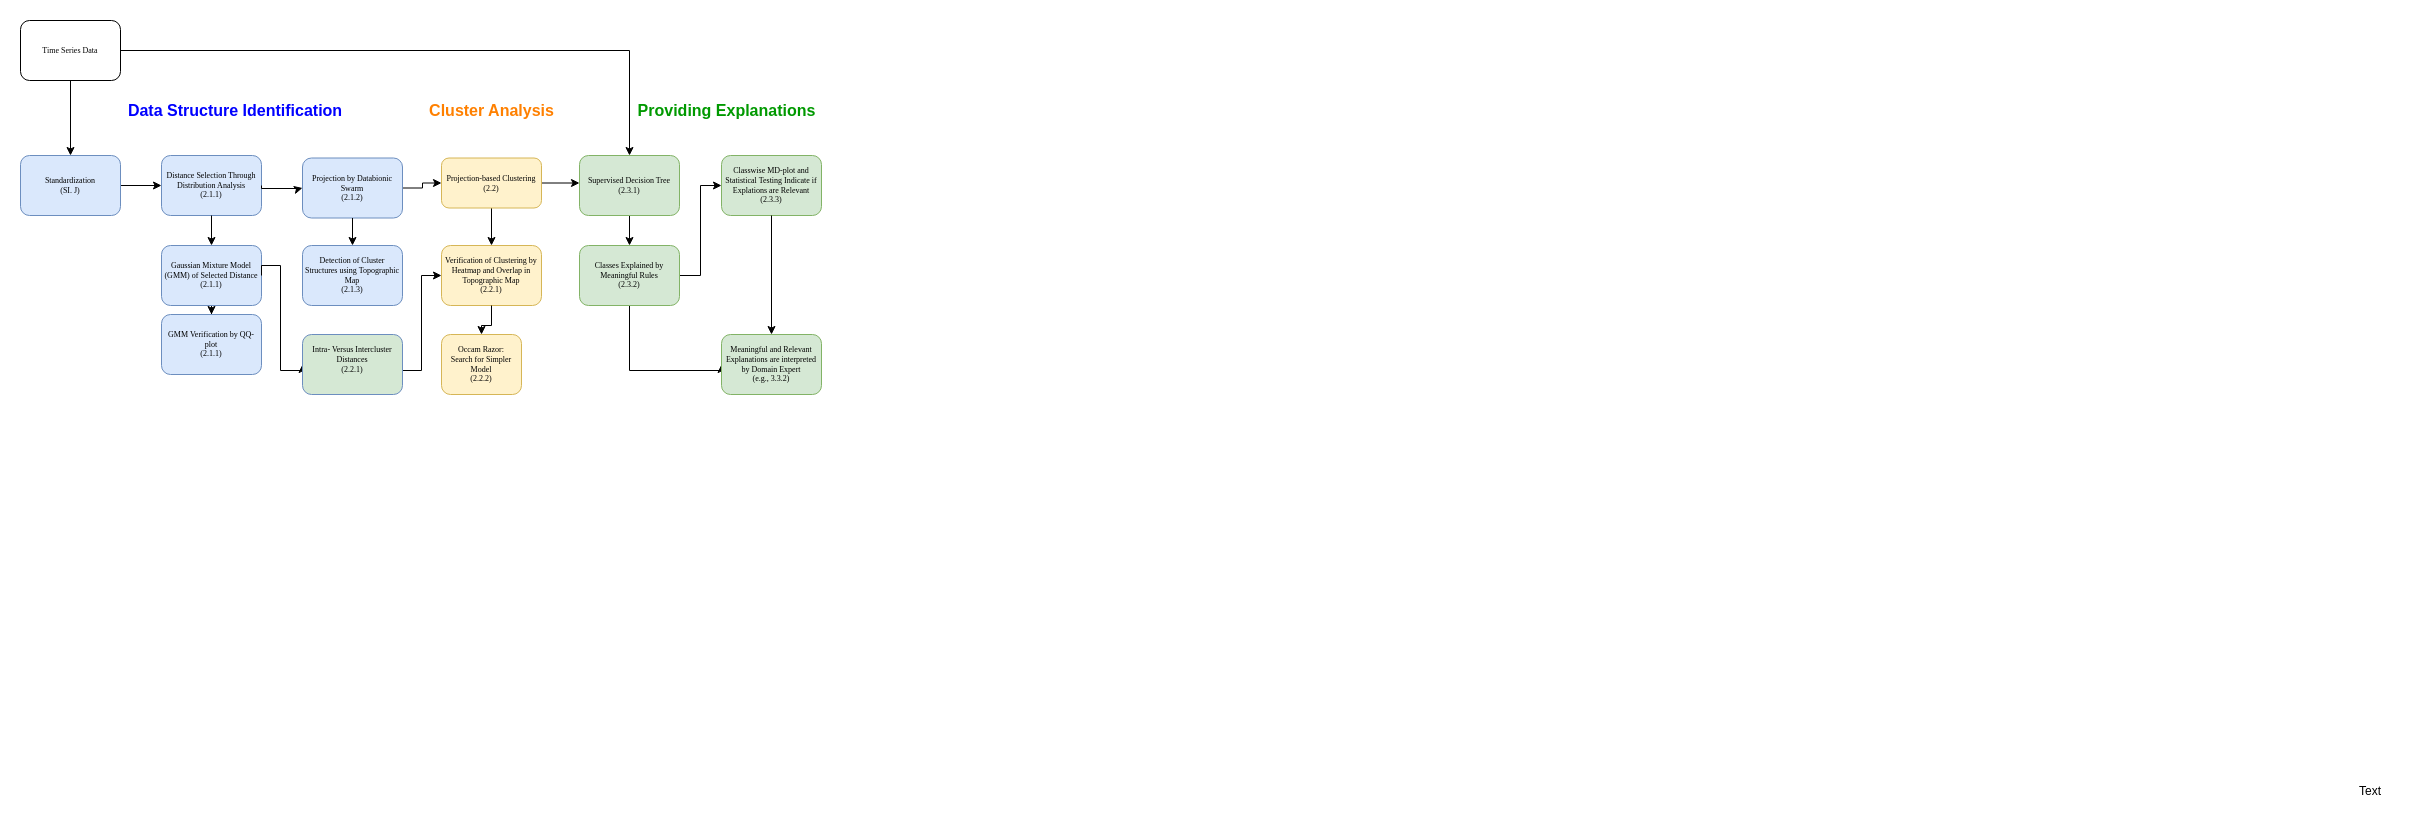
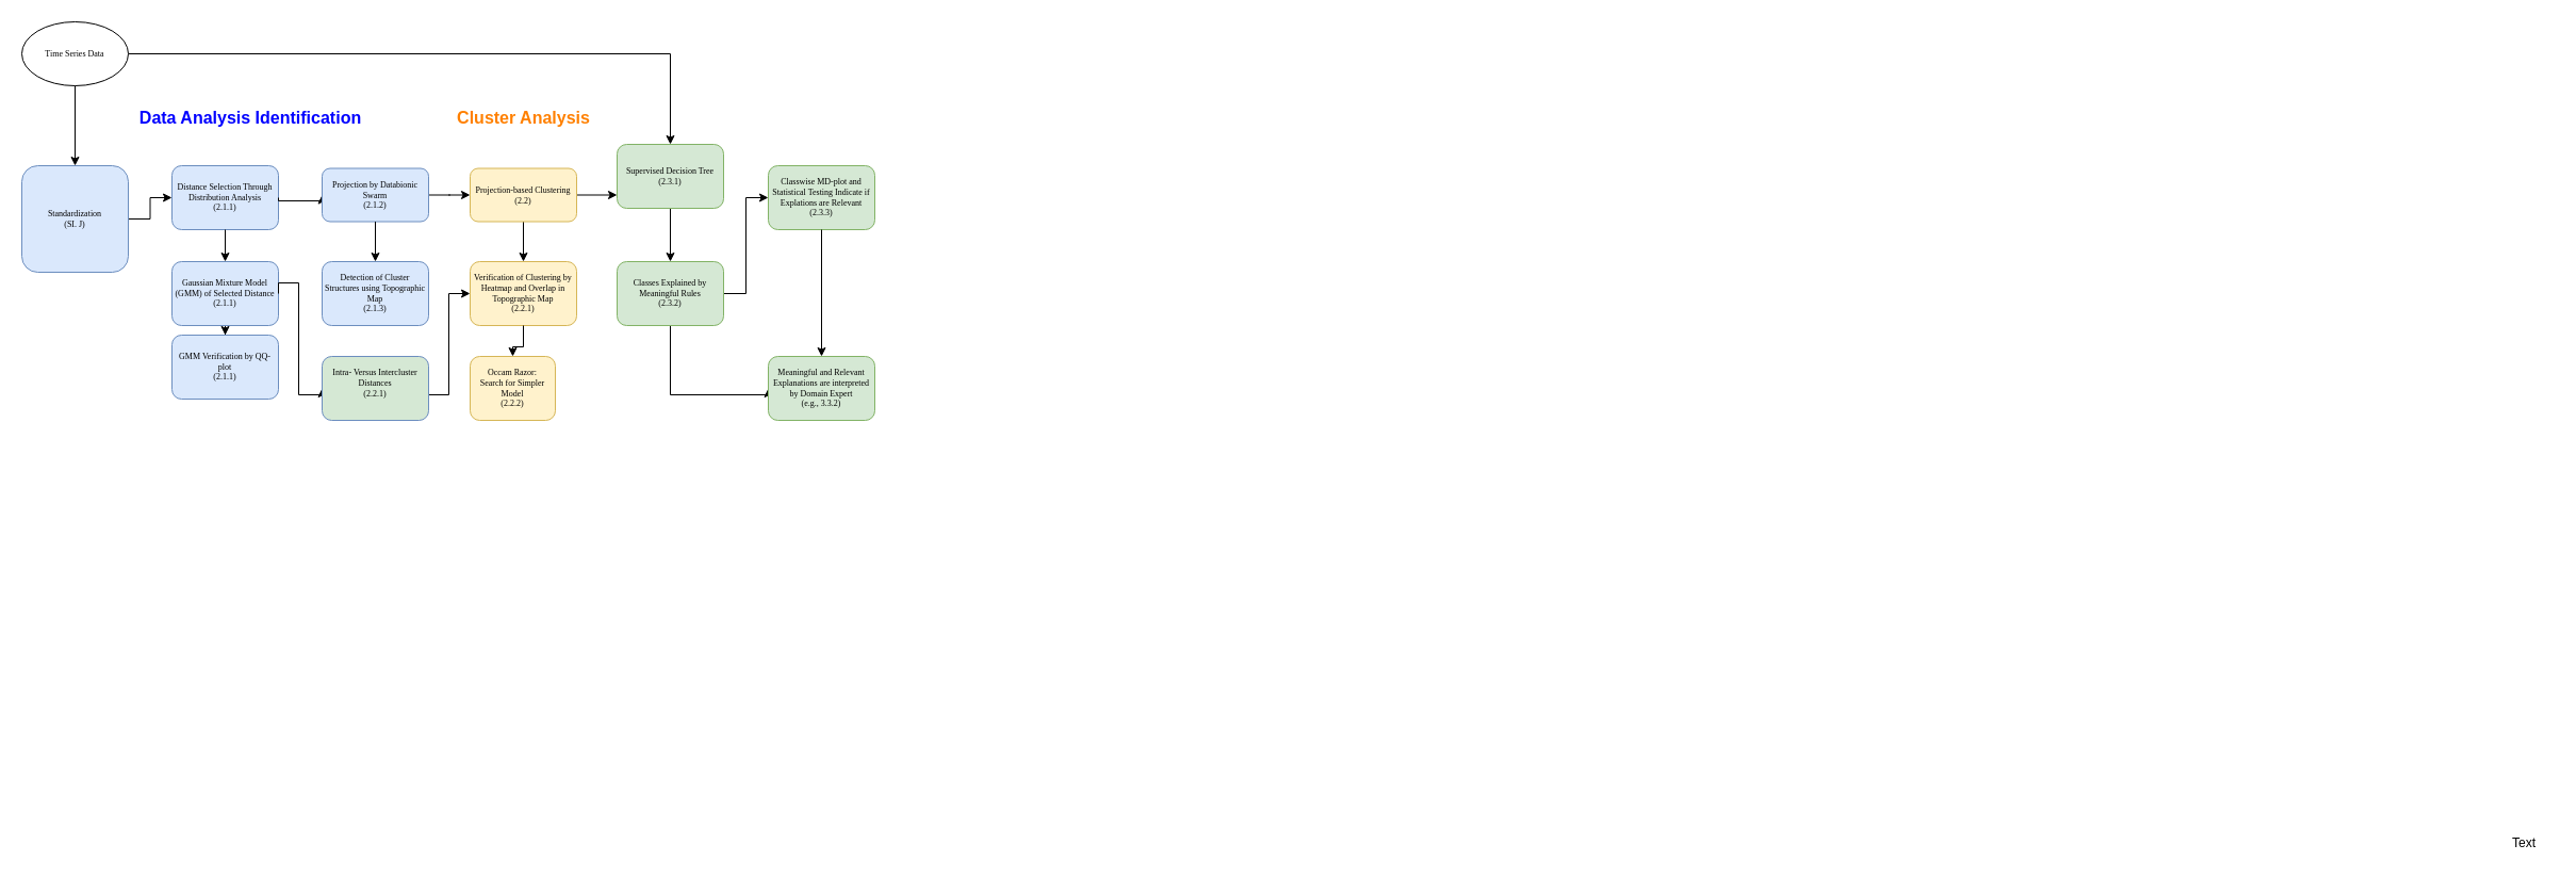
  <mxCell id="0" />
  <mxCell id="1" parent="0" />
  <mxCell id="2" value="Text" style="text;html=1;resizable=0;points=[];autosize=1;align=left;verticalAlign=top;spacingTop=-4;" parent="1" vertex="1"><mxGeometry x="2357" y="781" width="40" height="20" as="geometry" /></mxCell>
  <mxCell id="3" value="" style="edgeStyle=orthogonalEdgeStyle;rounded=0;orthogonalLoop=1;jettySize=auto;html=1;entryX=0;entryY=0.5;entryDx=0;entryDy=0;" parent="1" source="29" target="6" edge="1"><mxGeometry relative="1" as="geometry"><mxPoint x="619" y="392.5" as="targetPoint" /><Array as="points"><mxPoint x="629" y="370" /></Array></mxGeometry></mxCell>
  <mxCell id="4" value="&lt;div&gt;Classwise MD-plot and Statistical Testing Indicate if Explations are Relevant&lt;/div&gt;&lt;div&gt;(2.3.3)&lt;br&gt;&lt;/div&gt;" style="rounded=1;whiteSpace=wrap;html=1;shadow=0;labelBackgroundColor=none;strokeColor=#82b366;strokeWidth=1;fillColor=#d5e8d4;fontFamily=Verdana;fontSize=8;align=center;" parent="1" vertex="1"><mxGeometry x="721" y="155" width="100" height="60" as="geometry" /></mxCell>
  <mxCell id="5" value="" style="edgeStyle=orthogonalEdgeStyle;rounded=0;orthogonalLoop=1;jettySize=auto;html=1;" parent="1" source="4" target="6" edge="1"><mxGeometry relative="1" as="geometry" /></mxCell>
  <mxCell id="6" value="&lt;div&gt;Meaningful and Relevant Explanations are interpreted by Domain Expert&lt;/div&gt;&lt;div&gt;(e.g., 3.3.2)&lt;br&gt;&lt;/div&gt;" style="rounded=1;whiteSpace=wrap;html=1;shadow=0;labelBackgroundColor=none;strokeColor=#82b366;strokeWidth=1;fillColor=#d5e8d4;fontFamily=Verdana;fontSize=8;align=center;" parent="1" vertex="1"><mxGeometry x="721" y="334" width="100" height="60" as="geometry" /></mxCell>
  <mxCell id="7" value="" style="edgeStyle=orthogonalEdgeStyle;rounded=0;orthogonalLoop=1;jettySize=auto;html=1;" parent="1" source="8" target="31" edge="1"><mxGeometry relative="1" as="geometry"><mxPoint x="730" as="targetPoint" y="80" /></mxGeometry></mxCell>
- <mxCell id="8" value="Time Series Data" style="rounded=1;whiteSpace=wrap;html=1;shadow=0;labelBackgroundColor=none;strokeColor=#000000;strokeWidth=1;fillColor=#ffffff;fontFamily=Verdana;fontSize=8;fontColor=#000000;align=center;" parent="1" vertex="1"><mxGeometry x="20" y="20" width="100" height="60" as="geometry" /></mxCell>
+ <mxCell id="8" value="Time Series Data" style="ellipse;whiteSpace=wrap;html=1;shadow=0;labelBackgroundColor=none;strokeColor=#000000;strokeWidth=1;fillColor=#ffffff;fontFamily=Verdana;fontSize=8;fontColor=#000000;align=center;" parent="1" vertex="1"><mxGeometry x="20" y="20" width="100" height="60" as="geometry" /></mxCell>
  <mxCell id="9" value="" style="edgeStyle=orthogonalEdgeStyle;rounded=0;orthogonalLoop=1;jettySize=auto;html=1;" parent="1" source="8" target="11" edge="1"><mxGeometry relative="1" as="geometry" /></mxCell>
  <mxCell id="10" value="" style="edgeStyle=orthogonalEdgeStyle;rounded=0;orthogonalLoop=1;jettySize=auto;html=1;entryX=0;entryY=0.5;entryDx=0;entryDy=0;" parent="1" source="11" target="12" edge="1"><mxGeometry relative="1" as="geometry" /></mxCell>
- <mxCell id="11" value="&lt;div&gt;Standardization&lt;/div&gt;&lt;div&gt;(SI. J)&lt;br&gt;&lt;/div&gt;" style="rounded=1;whiteSpace=wrap;html=1;shadow=0;labelBackgroundColor=none;strokeColor=#6c8ebf;strokeWidth=1;fillColor=#dae8fc;fontFamily=Verdana;fontSize=8;align=center;" parent="1" vertex="1"><mxGeometry x="20" y="155" width="100" height="60" as="geometry" /></mxCell>
+ <mxCell id="11" value="&lt;div&gt;Standardization&lt;/div&gt;&lt;div&gt;(SI. J)&lt;br&gt;&lt;/div&gt;" style="rounded=1;whiteSpace=wrap;html=1;shadow=0;labelBackgroundColor=none;strokeColor=#6c8ebf;strokeWidth=1;fillColor=#dae8fc;fontFamily=Verdana;fontSize=8;align=center;" parent="1" vertex="1"><mxGeometry x="20" y="155" width="100" height="100" as="geometry" /></mxCell>
  <mxCell id="12" value="&lt;div&gt;Distance Selection Through Distribution Analysis&lt;/div&gt;&lt;div&gt;(2.1.1)&lt;br&gt;&lt;/div&gt;" style="rounded=1;whiteSpace=wrap;html=1;shadow=0;labelBackgroundColor=none;strokeColor=#6c8ebf;strokeWidth=1;fillColor=#dae8fc;fontFamily=Verdana;fontSize=8;align=center;" parent="1" vertex="1"><mxGeometry x="161" y="155" width="100" height="60" as="geometry" /></mxCell>
  <mxCell id="13" value="" style="edgeStyle=orthogonalEdgeStyle;rounded=0;orthogonalLoop=1;jettySize=auto;html=1;" parent="1" source="12" target="15" edge="1"><mxGeometry relative="1" as="geometry" /></mxCell>
  <mxCell id="14" value="" style="edgeStyle=orthogonalEdgeStyle;rounded=0;orthogonalLoop=1;jettySize=auto;html=1;" parent="1" source="15" target="18" edge="1"><mxGeometry relative="1" as="geometry" /></mxCell>
  <mxCell id="15" value="&lt;div&gt;Gaussian Mixture Model (GMM) of Selected Distance&lt;/div&gt;&lt;div&gt;(2.1.1)&lt;br&gt;&lt;/div&gt;" style="rounded=1;whiteSpace=wrap;html=1;shadow=0;labelBackgroundColor=none;strokeColor=#6c8ebf;strokeWidth=1;fillColor=#dae8fc;fontFamily=Verdana;fontSize=8;align=center;" parent="1" vertex="1"><mxGeometry x="161" y="245" width="100" height="60" as="geometry" /></mxCell>
  <mxCell id="16" value="" style="edgeStyle=orthogonalEdgeStyle;rounded=0;orthogonalLoop=1;jettySize=auto;html=1;exitX=1;exitY=0.5;exitDx=0;exitDy=0;entryX=0;entryY=0.5;entryDx=0;entryDy=0;" parent="1" source="12" target="22" edge="1"><mxGeometry relative="1" as="geometry"><mxPoint x="350" y="195" as="targetPoint" /><Array as="points"><mxPoint x="300" y="188" /><mxPoint x="330" y="188" /></Array></mxGeometry></mxCell>
  <mxCell id="17" value="" style="edgeStyle=orthogonalEdgeStyle;rounded=0;orthogonalLoop=1;jettySize=auto;html=1;entryX=0.5;entryY=1;entryDx=0;entryDy=0;exitX=1;exitY=0.5;exitDx=0;exitDy=0;" parent="1" source="15" target="20" edge="1"><mxGeometry relative="1" as="geometry"><mxPoint x="250" y="385" as="targetPoint" /><Array as="points"><mxPoint x="261" y="265" /><mxPoint x="280" y="265" /><mxPoint x="280" y="370" /></Array></mxGeometry></mxCell>
  <mxCell id="18" value="&lt;div&gt;GMM Verification by QQ-plot&lt;/div&gt;&lt;div&gt;(2.1.1)&lt;br&gt;&lt;/div&gt;" style="rounded=1;whiteSpace=wrap;html=1;shadow=0;labelBackgroundColor=none;strokeColor=#6c8ebf;strokeWidth=1;fillColor=#dae8fc;fontFamily=Verdana;fontSize=8;align=center;" parent="1" vertex="1"><mxGeometry x="161" y="314" width="100" height="60" as="geometry" /></mxCell>
  <mxCell id="19" value="" style="edgeStyle=orthogonalEdgeStyle;rounded=0;orthogonalLoop=1;jettySize=auto;html=1;entryX=0;entryY=0.5;entryDx=0;entryDy=0;" parent="1" source="20" target="25" edge="1"><mxGeometry relative="1" as="geometry"><mxPoint x="452" y="275" as="targetPoint" /><Array as="points"><mxPoint x="421" y="370" /><mxPoint x="421" y="275" /></Array></mxGeometry></mxCell>
  <mxCell id="20" value="&lt;div&gt;Intra- Versus Intercluster Distances&lt;/div&gt;&lt;div&gt;(2.2.1)&lt;br&gt;&lt;/div&gt;&lt;div&gt;&lt;br&gt;&lt;/div&gt;" style="rounded=1;whiteSpace=wrap;html=1;shadow=0;labelBackgroundColor=none;strokeColor=#6c8ebf;strokeWidth=1;fillColor=#d5e8d4;fontFamily=Verdana;fontSize=8;align=center;direction=south;" parent="1" vertex="1"><mxGeometry x="302" y="334" width="100" height="60" as="geometry" /></mxCell>
  <mxCell id="21" value="" style="edgeStyle=orthogonalEdgeStyle;rounded=0;orthogonalLoop=1;jettySize=auto;html=1;" parent="1" source="22" target="34" edge="1"><mxGeometry relative="1" as="geometry" /></mxCell>
- <mxCell id="22" value="&lt;div&gt;Projection by Databionic Swarm&lt;/div&gt;&lt;div&gt;(2.1.2)&lt;br&gt;&lt;/div&gt;" style="rounded=1;whiteSpace=wrap;html=1;shadow=0;labelBackgroundColor=none;strokeColor=#6c8ebf;strokeWidth=1;fillColor=#dae8fc;fontFamily=Verdana;fontSize=8;align=center;" parent="1" vertex="1"><mxGeometry x="302" y="157.5" width="100" height="60" as="geometry" /></mxCell>
+ <mxCell id="22" value="&lt;div&gt;Projection by Databionic Swarm&lt;/div&gt;&lt;div&gt;(2.1.2)&lt;br&gt;&lt;/div&gt;" style="rounded=1;whiteSpace=wrap;html=1;shadow=0;labelBackgroundColor=none;strokeColor=#6c8ebf;strokeWidth=1;fillColor=#dae8fc;fontFamily=Verdana;fontSize=8;align=center;" parent="1" vertex="1"><mxGeometry x="302" y="157.5" width="100" height="50" as="geometry" /></mxCell>
  <mxCell id="23" value="" style="edgeStyle=orthogonalEdgeStyle;rounded=0;orthogonalLoop=1;jettySize=auto;html=1;" parent="1" source="22" target="24" edge="1"><mxGeometry relative="1" as="geometry" /></mxCell>
  <mxCell id="24" value="&lt;div&gt;Detection of Cluster Structures using Topographic Map&lt;/div&gt;&lt;div&gt;(2.1.3)&lt;br&gt;&lt;/div&gt;" style="rounded=1;whiteSpace=wrap;html=1;shadow=0;labelBackgroundColor=none;strokeColor=#6c8ebf;strokeWidth=1;fillColor=#dae8fc;fontFamily=Verdana;fontSize=8;align=center;" parent="1" vertex="1"><mxGeometry x="302" y="245" width="100" height="60" as="geometry" /></mxCell>
  <mxCell id="25" value="&lt;div&gt;Verification of Clustering by Heatmap and Overlap in Topographic Map&lt;/div&gt;&lt;div&gt;(2.2.1)&lt;br&gt;&lt;/div&gt;" style="rounded=1;whiteSpace=wrap;html=1;shadow=0;labelBackgroundColor=none;strokeColor=#d6b656;strokeWidth=1;fillColor=#fff2cc;fontFamily=Verdana;fontSize=8;align=center;" parent="1" vertex="1"><mxGeometry x="441" y="245" width="100" height="60" as="geometry" /></mxCell>
  <mxCell id="26" value="" style="edgeStyle=orthogonalEdgeStyle;rounded=0;orthogonalLoop=1;jettySize=auto;html=1;" parent="1" source="25" target="27" edge="1"><mxGeometry relative="1" as="geometry" /></mxCell>
  <mxCell id="27" value="&lt;div&gt;Occam Razor:&lt;br&gt;&lt;/div&gt;&lt;div&gt;Search for Simpler Model&lt;/div&gt;&lt;div&gt;(2.2.2)&lt;br&gt;&lt;/div&gt;" style="rounded=1;whiteSpace=wrap;html=1;shadow=0;labelBackgroundColor=none;strokeColor=#d6b656;strokeWidth=1;fillColor=#fff2cc;fontFamily=Verdana;fontSize=8;align=center;" parent="1" vertex="1"><mxGeometry x="441" y="334" width="80" height="60" as="geometry" /></mxCell>
  <mxCell id="28" value="" style="edgeStyle=orthogonalEdgeStyle;rounded=0;orthogonalLoop=1;jettySize=auto;html=1;entryX=0;entryY=0.5;entryDx=0;entryDy=0;" parent="1" source="29" target="4" edge="1"><mxGeometry relative="1" as="geometry"><mxPoint x="779" y="282.5" as="targetPoint" /></mxGeometry></mxCell>
  <mxCell id="29" value="&lt;div&gt;Classes Explained by Meaningful Rules&lt;/div&gt;&lt;div&gt;(2.3.2)&lt;br&gt;&lt;/div&gt;" style="rounded=1;whiteSpace=wrap;html=1;shadow=0;labelBackgroundColor=none;strokeColor=#82b366;strokeWidth=1;fillColor=#d5e8d4;fontFamily=Verdana;fontSize=8;align=center;" parent="1" vertex="1"><mxGeometry x="579" y="245" width="100" height="60" as="geometry" /></mxCell>
  <mxCell id="30" value="" style="edgeStyle=orthogonalEdgeStyle;rounded=0;orthogonalLoop=1;jettySize=auto;html=1;" parent="1" source="31" target="29" edge="1"><mxGeometry relative="1" as="geometry" /></mxCell>
- <mxCell id="31" value="&lt;div&gt;Supervised Decision Tree&lt;/div&gt;&lt;div&gt;(2.3.1)&lt;br&gt;&lt;/div&gt;" style="rounded=1;whiteSpace=wrap;html=1;shadow=0;labelBackgroundColor=none;strokeColor=#82b366;strokeWidth=1;fillColor=#d5e8d4;fontFamily=Verdana;fontSize=8;align=center;" parent="1" vertex="1"><mxGeometry x="579" y="155" width="100" height="60" as="geometry" /></mxCell>
+ <mxCell id="31" value="&lt;div&gt;Supervised Decision Tree&lt;/div&gt;&lt;div&gt;(2.3.1)&lt;br&gt;&lt;/div&gt;" style="rounded=1;whiteSpace=wrap;html=1;shadow=0;labelBackgroundColor=none;strokeColor=#82b366;strokeWidth=1;fillColor=#d5e8d4;fontFamily=Verdana;fontSize=8;align=center;" parent="1" vertex="1"><mxGeometry x="579" y="135" width="100" height="60" as="geometry" /></mxCell>
  <mxCell id="32" value="" style="edgeStyle=orthogonalEdgeStyle;rounded=0;orthogonalLoop=1;jettySize=auto;html=1;" parent="1" source="34" target="25" edge="1"><mxGeometry relative="1" as="geometry" /></mxCell>
  <mxCell id="33" value="" style="edgeStyle=orthogonalEdgeStyle;rounded=0;orthogonalLoop=1;jettySize=auto;html=1;" parent="1" source="34" target="31" edge="1"><mxGeometry relative="1" as="geometry"><Array as="points"><mxPoint x="582" y="185" /><mxPoint x="582" y="185" /></Array></mxGeometry></mxCell>
  <mxCell id="34" value="&lt;div&gt;Projection-based Clustering&lt;/div&gt;&lt;div&gt;(2.2)&lt;br&gt;&lt;/div&gt;" style="rounded=1;whiteSpace=wrap;html=1;shadow=0;labelBackgroundColor=none;strokeColor=#d6b656;strokeWidth=1;fillColor=#fff2cc;fontFamily=Verdana;fontSize=8;align=center;" parent="1" vertex="1"><mxGeometry x="441" y="157.5" width="100" height="50" as="geometry" /></mxCell>
- <mxCell id="35" value="&lt;font style=&quot;font-size: 16px&quot;&gt;Data Structure Identification&lt;/font&gt;" style="text;html=1;align=center;verticalAlign=middle;whiteSpace=wrap;rounded=0;fontStyle=1;fontColor=#0000FF;" parent="1" vertex="1"><mxGeometry x="120" y="100" width="230" height="20" as="geometry" /></mxCell>
+ <mxCell id="35" value="&lt;font style=&quot;font-size: 16px&quot;&gt;Data Analysis Identification&lt;/font&gt;" style="text;html=1;align=center;verticalAlign=middle;whiteSpace=wrap;rounded=0;fontStyle=1;fontColor=#0000FF;" parent="1" vertex="1"><mxGeometry x="120" y="100" width="230" height="20" as="geometry" /></mxCell>
  <mxCell id="36" value="Cluster Analysis" style="text;html=1;align=center;verticalAlign=middle;resizable=0;points=[];autosize=1;fontColor=#FF8000;fontStyle=1;fontSize=16;" parent="1" vertex="1"><mxGeometry x="421" y="100" width="140" height="20" as="geometry" /></mxCell>
- <mxCell id="37" value="Providing Explanations" style="text;html=1;align=center;verticalAlign=middle;resizable=0;points=[];autosize=1;fontSize=16;fontColor=#009900;fontStyle=1" parent="1" vertex="1"><mxGeometry x="631" y="100" width="190" height="20" as="geometry" /></mxCell>
